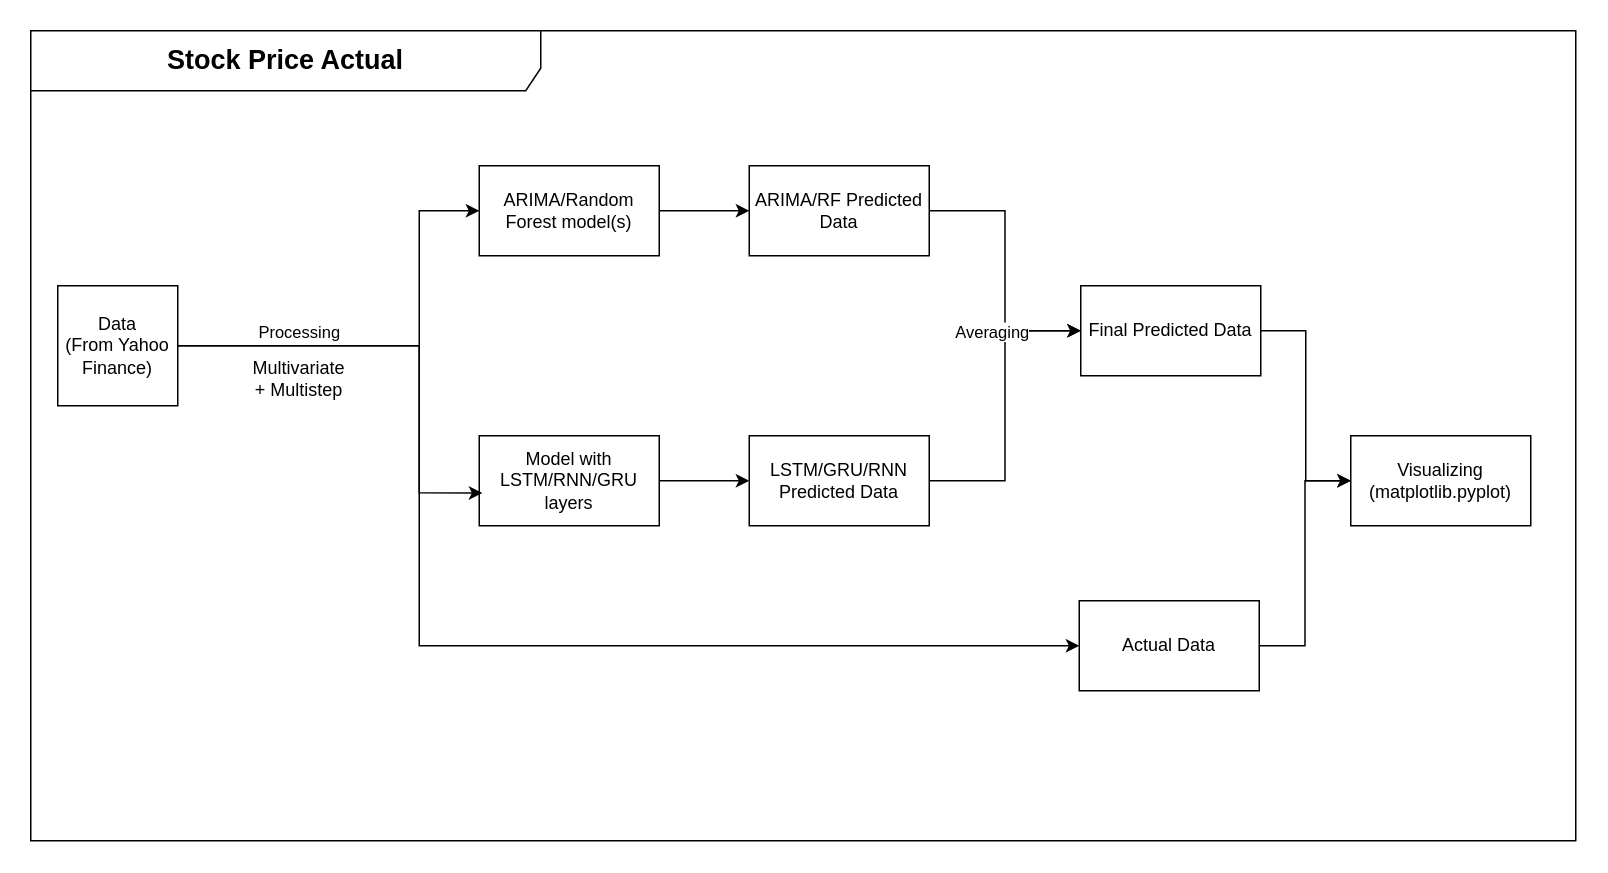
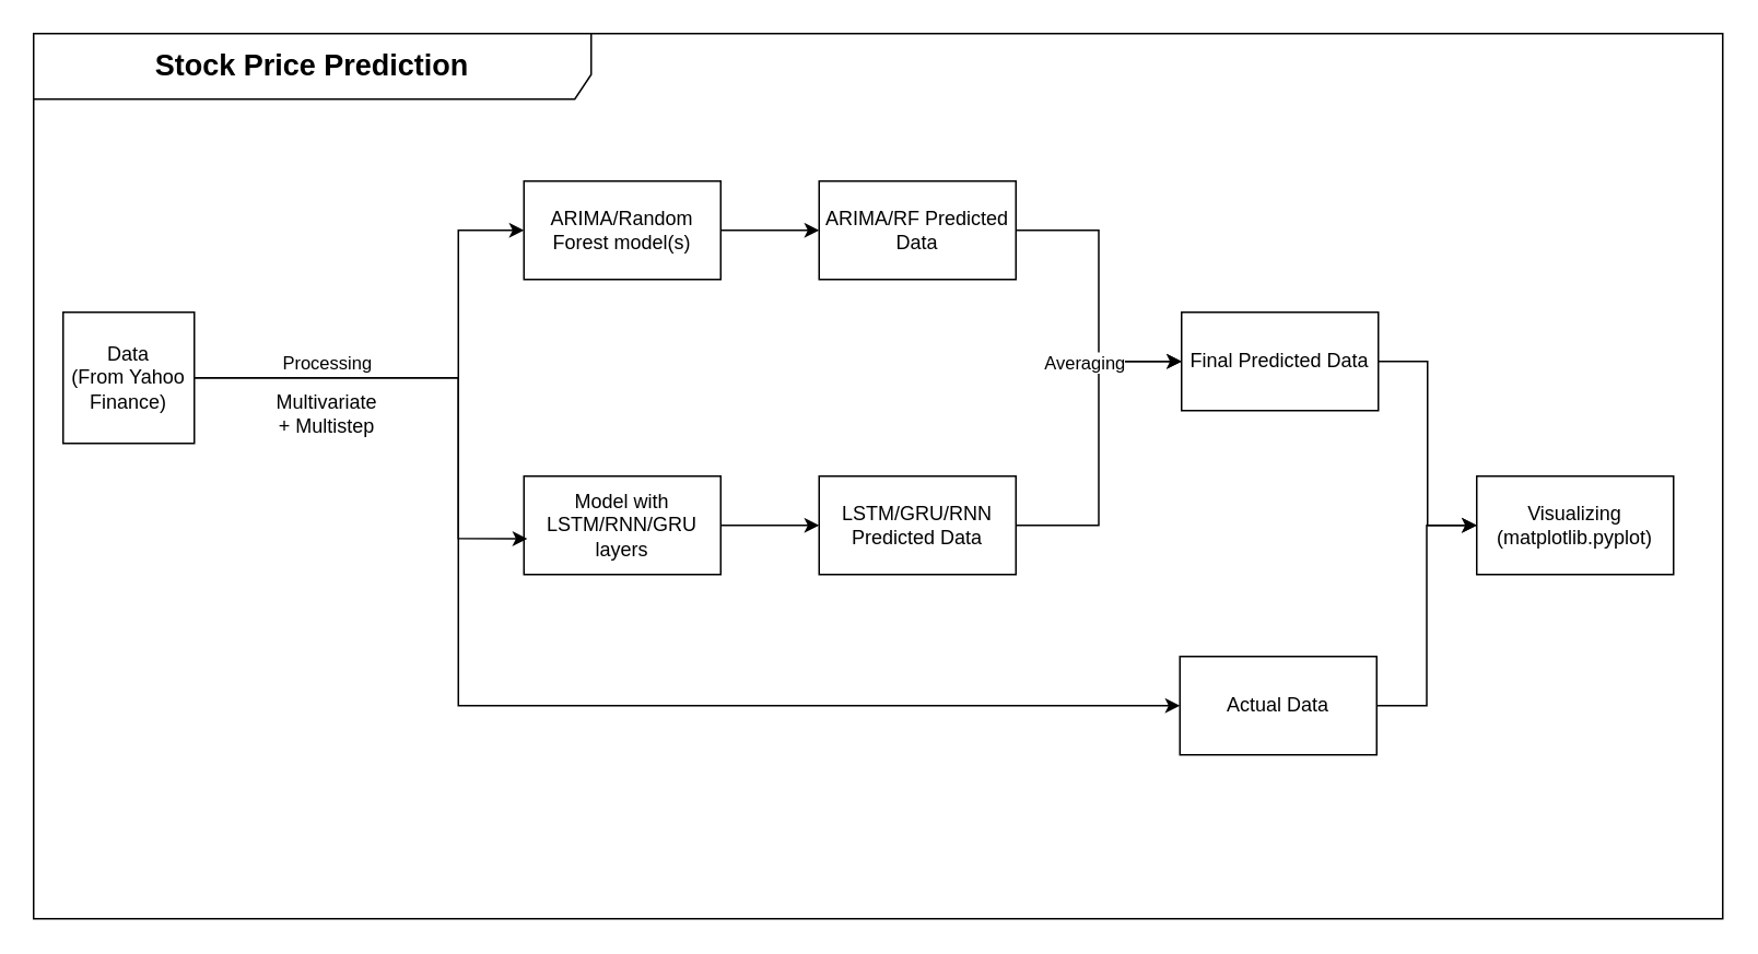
  <mxCell id="0" />
  <mxCell id="1" parent="0" />
  <mxCell id="2" value="Data &lt;br&gt;(From Yahoo Finance)" style="rounded=0;whiteSpace=wrap;html=1;" parent="1" vertex="1"><mxGeometry x="38" y="190" width="80" height="80" as="geometry" /></mxCell>
  <mxCell id="3" value="" style="endArrow=none;html=1;rounded=0;exitX=1;exitY=0.5;exitDx=0;exitDy=0;endFill=0;" parent="1" source="2" edge="1"><mxGeometry width="50" height="50" relative="1" as="geometry"><mxPoint x="359" y="270" as="sourcePoint" /><mxPoint x="279" y="230" as="targetPoint" /></mxGeometry></mxCell>
  <mxCell id="4" value="Processing" style="edgeLabel;html=1;align=center;verticalAlign=middle;resizable=0;points=[];" parent="3" vertex="1" connectable="0"><mxGeometry x="-0.001" y="1" relative="1" as="geometry"><mxPoint y="-9" as="offset" /></mxGeometry></mxCell>
  <mxCell id="5" value="Multivariate + Multistep" style="text;html=1;strokeColor=none;fillColor=none;align=center;verticalAlign=middle;whiteSpace=wrap;rounded=0;" parent="1" vertex="1"><mxGeometry x="169" y="237" width="60" height="30" as="geometry" /></mxCell>
  <mxCell id="6" value="ARIMA/Random Forest model(s)" style="rounded=0;whiteSpace=wrap;html=1;" parent="1" vertex="1"><mxGeometry x="319" y="110" width="120" height="60" as="geometry" /></mxCell>
  <mxCell id="7" style="edgeStyle=orthogonalEdgeStyle;rounded=0;orthogonalLoop=1;jettySize=auto;html=1;exitX=1;exitY=0.5;exitDx=0;exitDy=0;" parent="1" source="8" target="16" edge="1"><mxGeometry relative="1" as="geometry" /></mxCell>
  <mxCell id="8" value="Model with LSTM/RNN/GRU layers" style="rounded=0;whiteSpace=wrap;html=1;" parent="1" vertex="1"><mxGeometry x="319" y="290" width="120" height="60" as="geometry" /></mxCell>
  <mxCell id="9" value="" style="endArrow=classic;html=1;rounded=0;entryX=0;entryY=0.5;entryDx=0;entryDy=0;" parent="1" target="6" edge="1"><mxGeometry width="50" height="50" relative="1" as="geometry"><mxPoint x="279" y="230" as="sourcePoint" /><mxPoint x="409" y="220" as="targetPoint" /><Array as="points"><mxPoint x="279" y="140" /></Array></mxGeometry></mxCell>
  <mxCell id="10" value="" style="endArrow=classic;html=1;rounded=0;entryX=0.017;entryY=0.637;entryDx=0;entryDy=0;entryPerimeter=0;" parent="1" target="8" edge="1"><mxGeometry width="50" height="50" relative="1" as="geometry"><mxPoint x="279" y="230" as="sourcePoint" /><mxPoint x="329" y="150" as="targetPoint" /><Array as="points"><mxPoint x="279" y="328" /></Array></mxGeometry></mxCell>
  <mxCell id="11" value="" style="endArrow=classic;html=1;rounded=0;" parent="1" source="6" target="13" edge="1"><mxGeometry width="50" height="50" relative="1" as="geometry"><mxPoint x="359" y="270" as="sourcePoint" /><mxPoint x="519" y="140" as="targetPoint" /></mxGeometry></mxCell>
  <mxCell id="12" style="edgeStyle=orthogonalEdgeStyle;rounded=0;orthogonalLoop=1;jettySize=auto;html=1;exitX=1;exitY=0.5;exitDx=0;exitDy=0;entryX=0;entryY=0.5;entryDx=0;entryDy=0;" parent="1" source="13" target="18" edge="1"><mxGeometry relative="1" as="geometry" /></mxCell>
  <mxCell id="13" value="ARIMA/RF Predicted Data" style="rounded=0;whiteSpace=wrap;html=1;" parent="1" vertex="1"><mxGeometry x="499" y="110" width="120" height="60" as="geometry" /></mxCell>
  <mxCell id="14" style="edgeStyle=orthogonalEdgeStyle;rounded=0;orthogonalLoop=1;jettySize=auto;html=1;exitX=1;exitY=0.5;exitDx=0;exitDy=0;entryX=0;entryY=0.5;entryDx=0;entryDy=0;" parent="1" source="16" target="18" edge="1"><mxGeometry relative="1" as="geometry" /></mxCell>
  <mxCell id="15" value="Averaging" style="edgeLabel;html=1;align=center;verticalAlign=middle;resizable=0;points=[];" parent="14" vertex="1" connectable="0"><mxGeometry x="0.522" y="2" relative="1" as="geometry"><mxPoint x="-12" y="2" as="offset" /></mxGeometry></mxCell>
  <mxCell id="16" value="LSTM/GRU/RNN Predicted Data" style="rounded=0;whiteSpace=wrap;html=1;" parent="1" vertex="1"><mxGeometry x="499" y="290" width="120" height="60" as="geometry" /></mxCell>
  <mxCell id="17" style="edgeStyle=orthogonalEdgeStyle;rounded=0;orthogonalLoop=1;jettySize=auto;html=1;exitX=1;exitY=0.5;exitDx=0;exitDy=0;entryX=0;entryY=0.5;entryDx=0;entryDy=0;" parent="1" source="18" target="22" edge="1"><mxGeometry relative="1" as="geometry" /></mxCell>
  <mxCell id="18" value="Final Predicted Data" style="rounded=0;whiteSpace=wrap;html=1;" parent="1" vertex="1"><mxGeometry x="720" y="190" width="120" height="60" as="geometry" /></mxCell>
  <mxCell id="19" value="" style="endArrow=classic;html=1;rounded=0;entryX=0;entryY=0.5;entryDx=0;entryDy=0;exitX=1;exitY=0.5;exitDx=0;exitDy=0;" parent="1" edge="1"><mxGeometry width="50" height="50" relative="1" as="geometry"><mxPoint x="118" y="230" as="sourcePoint" /><mxPoint x="719" y="430" as="targetPoint" /><Array as="points"><mxPoint x="279" y="230" /><mxPoint x="279" y="430" /></Array></mxGeometry></mxCell>
  <mxCell id="20" style="edgeStyle=orthogonalEdgeStyle;rounded=0;orthogonalLoop=1;jettySize=auto;html=1;exitX=1;exitY=0.5;exitDx=0;exitDy=0;entryX=0;entryY=0.5;entryDx=0;entryDy=0;" parent="1" source="21" target="22" edge="1"><mxGeometry relative="1" as="geometry" /></mxCell>
  <mxCell id="21" value="Actual Data" style="rounded=0;whiteSpace=wrap;html=1;" parent="1" vertex="1"><mxGeometry x="719" y="400" width="120" height="60" as="geometry" /></mxCell>
  <mxCell id="22" value="Visualizing (matplotlib.pyplot)" style="rounded=0;whiteSpace=wrap;html=1;" parent="1" vertex="1"><mxGeometry x="900" y="290" width="120" height="60" as="geometry" /></mxCell>
- <mxCell id="23" value="&lt;font style=&quot;font-size: 18px;&quot;&gt;&lt;b&gt;Stock Price Actual&lt;/b&gt;&lt;/font&gt;" style="shape=umlFrame;whiteSpace=wrap;html=1;pointerEvents=0;width=340;height=40;" parent="1" vertex="1"><mxGeometry x="20" y="20" width="1030" height="540" as="geometry" /></mxCell>
+ <mxCell id="23" value="&lt;font style=&quot;font-size: 18px;&quot;&gt;&lt;b&gt;Stock Price Prediction&lt;/b&gt;&lt;/font&gt;" style="shape=umlFrame;whiteSpace=wrap;html=1;pointerEvents=0;width=340;height=40;" parent="1" vertex="1"><mxGeometry x="20" y="20" width="1030" height="540" as="geometry" /></mxCell>
